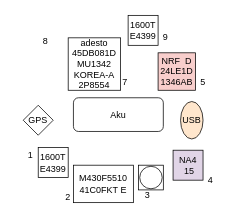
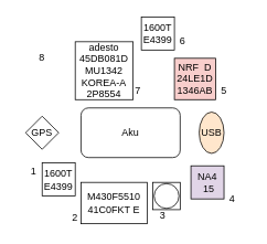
  <mxCell id="0" />
  <mxCell id="1" parent="0" />
- <mxCell id="2" value="Aku" style="rounded=1;whiteSpace=wrap;html=1;" vertex="1" parent="1"><mxGeometry x="97" y="130" width="120" height="45" as="geometry" /></mxCell>
+ <mxCell id="2" value="Aku" style="rounded=1;whiteSpace=wrap;html=1;" vertex="1" parent="1"><mxGeometry x="97" y="130" width="120" height="60" as="geometry" /></mxCell>
  <mxCell id="3" value="GPS" style="rhombus;whiteSpace=wrap;html=1;aspect=fixed;" vertex="1" parent="1"><mxGeometry x="30" y="140" width="40" height="40" as="geometry" /></mxCell>
  <mxCell id="4" value="&lt;div&gt;NRF&amp;nbsp; D&lt;/div&gt;&lt;div&gt;24LE1D&lt;/div&gt;&lt;div&gt;1346AB&lt;br&gt;&lt;/div&gt;" style="whiteSpace=wrap;html=1;aspect=fixed;fillColor=#f8cecc;" vertex="1" parent="1"><mxGeometry x="210" y="70" width="50" height="50" as="geometry" /></mxCell>
  <mxCell id="5" value="&lt;div&gt;1600T&lt;/div&gt;&lt;div&gt;E4399&lt;br&gt;&lt;/div&gt;" style="whiteSpace=wrap;html=1;aspect=fixed;" vertex="1" parent="1"><mxGeometry x="170" y="20" width="40" height="40" as="geometry" /></mxCell>
  <mxCell id="6" value="&lt;div&gt;adesto&lt;/div&gt;&lt;div&gt;45DB081D&lt;/div&gt;&lt;div&gt;MU1342&lt;/div&gt;&lt;div&gt;KOREA-A&lt;/div&gt;&lt;div&gt;2P8554&lt;br&gt;&lt;/div&gt;" style="whiteSpace=wrap;html=1;aspect=fixed;" vertex="1" parent="1"><mxGeometry x="90" y="50" width="70" height="70" as="geometry" /></mxCell>
  <mxCell id="7" value="USB" style="ellipse;whiteSpace=wrap;html=1;fillColor=#ffe6cc;" vertex="1" parent="1"><mxGeometry x="240" y="135" width="30" height="50" as="geometry" /></mxCell>
  <mxCell id="8" value="&lt;div&gt;NA4&lt;/div&gt;&lt;div&gt;&amp;nbsp;15&lt;br&gt;&lt;/div&gt;" style="whiteSpace=wrap;html=1;aspect=fixed;fillColor=#e1d5e7;" vertex="1" parent="1"><mxGeometry x="230" y="200" width="40" height="40" as="geometry" /></mxCell>
  <mxCell id="9" value="" style="whiteSpace=wrap;html=1;aspect=fixed;" vertex="1" parent="1"><mxGeometry x="184" y="220" width="33" height="33" as="geometry" /></mxCell>
  <mxCell id="10" value="&lt;div&gt;1600T&lt;/div&gt;&lt;div&gt;E4399&lt;br&gt;&lt;/div&gt;" style="whiteSpace=wrap;html=1;aspect=fixed;" vertex="1" parent="1"><mxGeometry x="50" y="196.5" width="40" height="40" as="geometry" /></mxCell>
  <mxCell id="11" value="&lt;div&gt;M430F5510&lt;/div&gt;&lt;div&gt;41C0FKT E&lt;br&gt;&lt;/div&gt;" style="rounded=0;whiteSpace=wrap;html=1;" vertex="1" parent="1"><mxGeometry x="97" y="220" width="80" height="50" as="geometry" /></mxCell>
  <mxCell id="12" value="" style="ellipse;whiteSpace=wrap;html=1;aspect=fixed;" vertex="1" parent="1"><mxGeometry x="185.5" y="221.5" width="30" height="30" as="geometry" /></mxCell>
  <mxCell id="13" value="2" style="text;html=1;strokeColor=none;fillColor=none;align=center;verticalAlign=middle;whiteSpace=wrap;rounded=0;" vertex="1" parent="1"><mxGeometry x="70" y="253" width="40" height="20" as="geometry" /></mxCell>
  <mxCell id="14" value="1" style="text;html=1;strokeColor=none;fillColor=none;align=center;verticalAlign=middle;whiteSpace=wrap;rounded=0;" vertex="1" parent="1"><mxGeometry x="20" y="196.5" width="40" height="20" as="geometry" /></mxCell>
  <mxCell id="15" value="3" style="text;html=1;strokeColor=none;fillColor=none;align=center;verticalAlign=middle;whiteSpace=wrap;rounded=0;" vertex="1" parent="1"><mxGeometry x="175.5" y="250" width="40" height="20" as="geometry" /></mxCell>
  <mxCell id="16" value="4" style="text;html=1;strokeColor=none;fillColor=none;align=center;verticalAlign=middle;whiteSpace=wrap;rounded=0;" vertex="1" parent="1"><mxGeometry x="260" y="230" width="40" height="20" as="geometry" /></mxCell>
  <mxCell id="17" value="5" style="text;html=1;strokeColor=none;fillColor=none;align=center;verticalAlign=middle;whiteSpace=wrap;rounded=0;" vertex="1" parent="1"><mxGeometry x="250" y="100" width="40" height="20" as="geometry" /></mxCell>
- <mxCell id="18" value="9" style="text;html=1;strokeColor=none;fillColor=none;align=center;verticalAlign=middle;whiteSpace=wrap;rounded=0;" vertex="1" parent="1"><mxGeometry x="200" y="40" width="40" height="20" as="geometry" /></mxCell>
+ <mxCell id="18" value="6" style="text;html=1;strokeColor=none;fillColor=none;align=center;verticalAlign=middle;whiteSpace=wrap;rounded=0;" vertex="1" parent="1"><mxGeometry x="200" y="40" width="40" height="20" as="geometry" /></mxCell>
  <mxCell id="19" value="7" style="text;html=1;strokeColor=none;fillColor=none;align=center;verticalAlign=middle;whiteSpace=wrap;rounded=0;" vertex="1" parent="1"><mxGeometry x="145.5" y="100" width="40" height="20" as="geometry" /></mxCell>
- <mxCell id="20" value="8" style="text;html=1;strokeColor=none;fillColor=none;align=center;verticalAlign=middle;whiteSpace=wrap;rounded=0;" vertex="1" parent="1"><mxGeometry x="40" y="45" width="40" height="20" as="geometry" /></mxCell>
+ <mxCell id="20" value="8" style="text;html=1;strokeColor=none;fillColor=none;align=center;verticalAlign=middle;whiteSpace=wrap;rounded=0;" vertex="1" parent="1"><mxGeometry x="30" y="60" width="40" height="20" as="geometry" /></mxCell>
